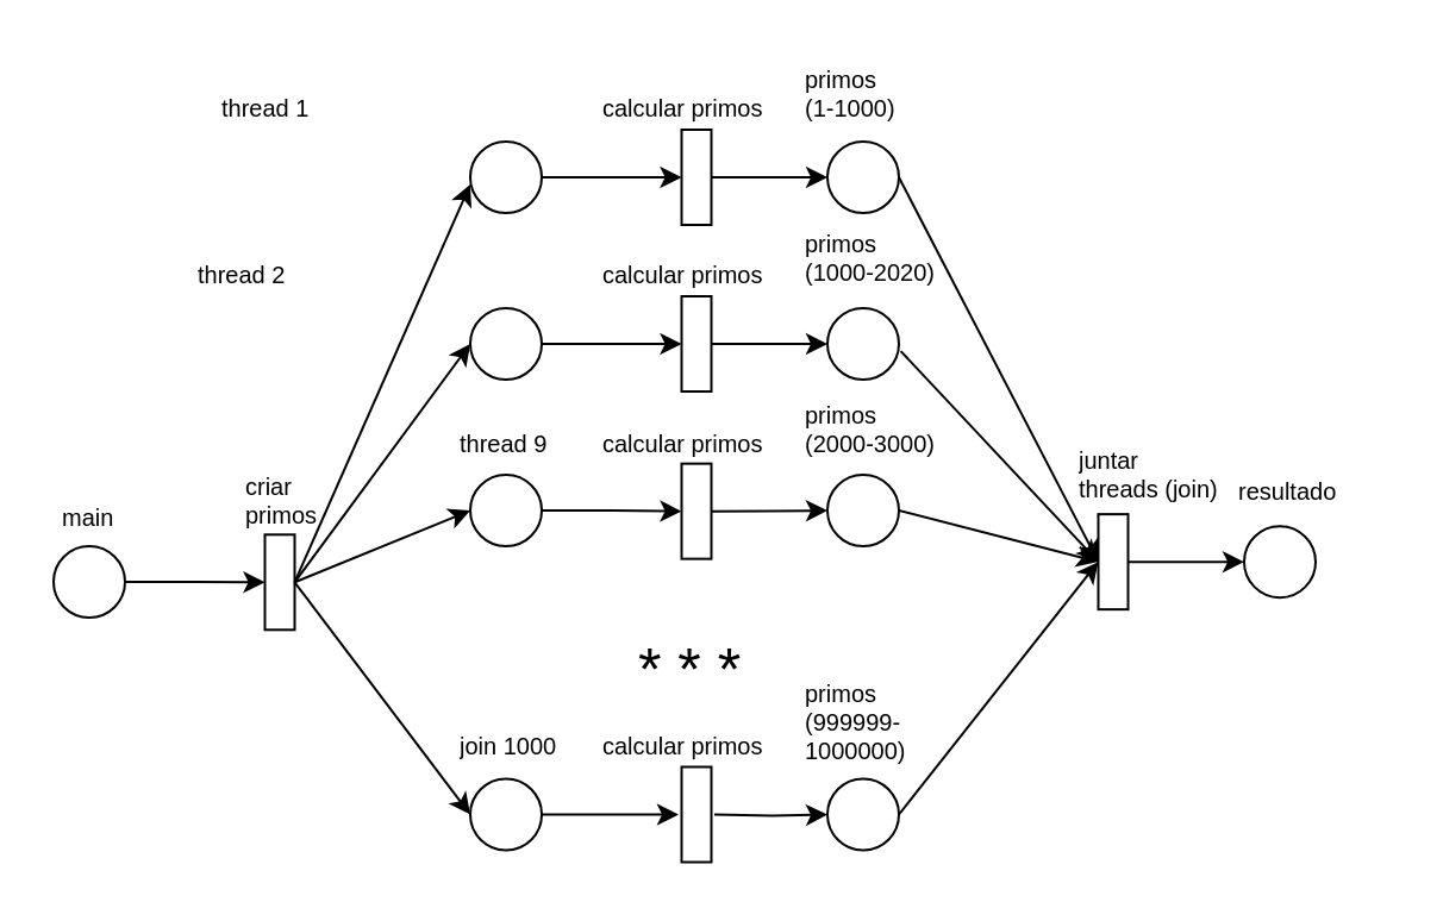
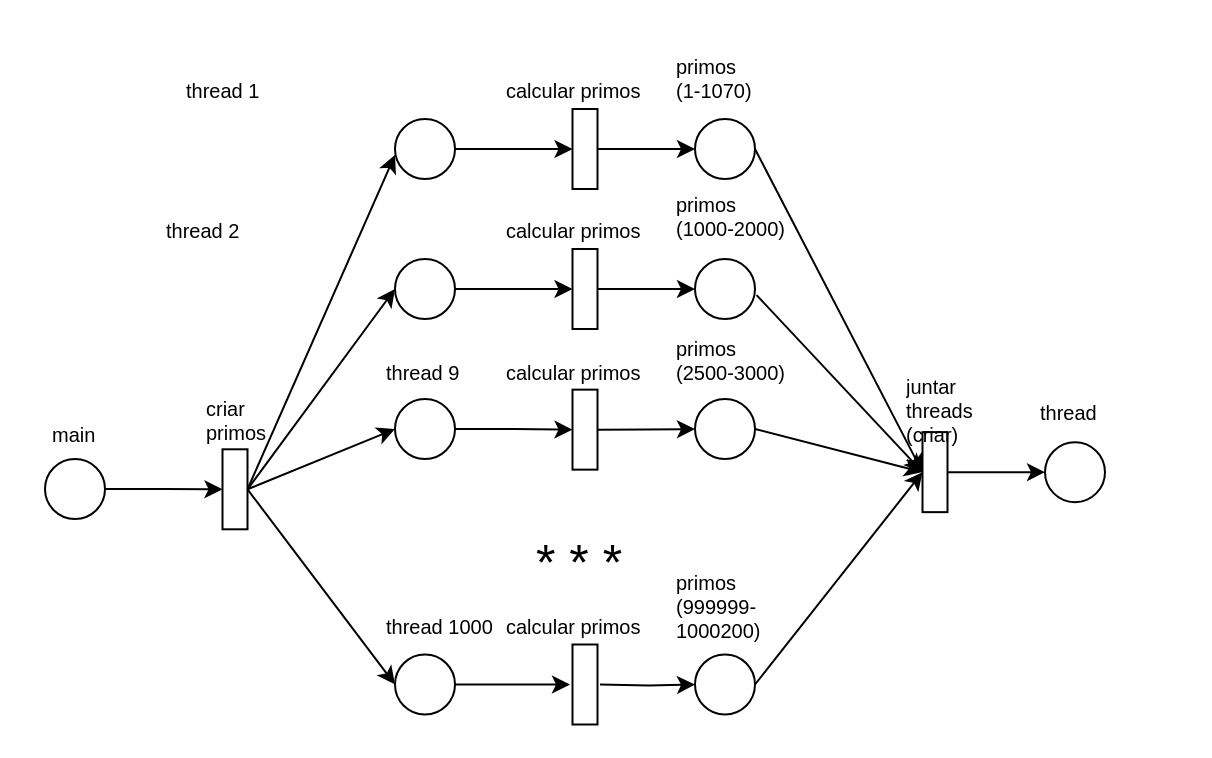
  <mxCell id="0" />
  <mxCell id="1" parent="0" />
  <mxCell id="2" style="edgeStyle=orthogonalEdgeStyle;rounded=0;orthogonalLoop=1;jettySize=auto;html=1;exitX=1;exitY=0.5;exitDx=0;exitDy=0;entryX=0.5;entryY=0;entryDx=0;entryDy=0;" edge="1" parent="1" source="3" target="4"><mxGeometry relative="1" as="geometry" /></mxCell>
  <mxCell id="3" value="" style="ellipse;whiteSpace=wrap;html=1;aspect=fixed;" vertex="1" parent="1"><mxGeometry x="22" y="229" width="30" height="30" as="geometry" /></mxCell>
  <mxCell id="4" value="" style="rounded=0;whiteSpace=wrap;html=1;rotation=-90;" vertex="1" parent="1"><mxGeometry x="97" y="237.9" width="40" height="12.5" as="geometry" /></mxCell>
  <mxCell id="5" style="edgeStyle=orthogonalEdgeStyle;rounded=0;orthogonalLoop=1;jettySize=auto;html=1;exitX=1;exitY=0.5;exitDx=0;exitDy=0;entryX=0.5;entryY=0;entryDx=0;entryDy=0;" edge="1" parent="1" source="6" target="18"><mxGeometry relative="1" as="geometry" /></mxCell>
  <mxCell id="6" value="" style="ellipse;whiteSpace=wrap;html=1;aspect=fixed;" vertex="1" parent="1"><mxGeometry x="197" y="59" width="30" height="30" as="geometry" /></mxCell>
  <mxCell id="7" style="edgeStyle=orthogonalEdgeStyle;rounded=0;orthogonalLoop=1;jettySize=auto;html=1;exitX=1;exitY=0.5;exitDx=0;exitDy=0;entryX=0.5;entryY=0;entryDx=0;entryDy=0;" edge="1" parent="1" source="8" target="20"><mxGeometry relative="1" as="geometry" /></mxCell>
  <mxCell id="8" value="" style="ellipse;whiteSpace=wrap;html=1;aspect=fixed;" vertex="1" parent="1"><mxGeometry x="197" y="129" width="30" height="30" as="geometry" /></mxCell>
  <mxCell id="9" style="edgeStyle=orthogonalEdgeStyle;rounded=0;orthogonalLoop=1;jettySize=auto;html=1;exitX=1;exitY=0.5;exitDx=0;exitDy=0;entryX=0.5;entryY=0;entryDx=0;entryDy=0;" edge="1" parent="1" source="10" target="22"><mxGeometry relative="1" as="geometry" /></mxCell>
  <mxCell id="10" value="" style="ellipse;whiteSpace=wrap;html=1;aspect=fixed;" vertex="1" parent="1"><mxGeometry x="197" y="199" width="30" height="30" as="geometry" /></mxCell>
  <mxCell id="11" value="" style="endArrow=classic;html=1;rounded=0;exitX=0.5;exitY=1;exitDx=0;exitDy=0;entryX=0;entryY=0.6;entryDx=0;entryDy=0;entryPerimeter=0;" edge="1" parent="1" source="4" target="6"><mxGeometry width="50" height="50" relative="1" as="geometry"><mxPoint x="367" y="289" as="sourcePoint" /><mxPoint x="417" y="239" as="targetPoint" /></mxGeometry></mxCell>
  <mxCell id="12" value="" style="endArrow=classic;html=1;rounded=0;exitX=0.5;exitY=1;exitDx=0;exitDy=0;entryX=0;entryY=0.5;entryDx=0;entryDy=0;" edge="1" parent="1" source="4" target="8"><mxGeometry width="50" height="50" relative="1" as="geometry"><mxPoint x="142" y="254" as="sourcePoint" /><mxPoint x="207" y="59" as="targetPoint" /></mxGeometry></mxCell>
  <mxCell id="13" value="" style="endArrow=classic;html=1;rounded=0;exitX=0.5;exitY=1;exitDx=0;exitDy=0;entryX=0;entryY=0.5;entryDx=0;entryDy=0;" edge="1" parent="1" source="4" target="10"><mxGeometry width="50" height="50" relative="1" as="geometry"><mxPoint x="142" y="254" as="sourcePoint" /><mxPoint x="207" y="114" as="targetPoint" /></mxGeometry></mxCell>
  <mxCell id="14" style="edgeStyle=orthogonalEdgeStyle;rounded=0;orthogonalLoop=1;jettySize=auto;html=1;exitX=1;exitY=0.5;exitDx=0;exitDy=0;entryX=0.5;entryY=0;entryDx=0;entryDy=0;" edge="1" parent="1" source="15"><mxGeometry relative="1" as="geometry"><mxPoint x="284.5" y="341.75" as="targetPoint" /></mxGeometry></mxCell>
  <mxCell id="15" value="" style="ellipse;whiteSpace=wrap;html=1;aspect=fixed;" vertex="1" parent="1"><mxGeometry x="197" y="326.75" width="30" height="30" as="geometry" /></mxCell>
  <mxCell id="16" value="" style="endArrow=classic;html=1;rounded=0;exitX=0.5;exitY=1;exitDx=0;exitDy=0;entryX=0;entryY=0.5;entryDx=0;entryDy=0;" edge="1" parent="1" source="4" target="15"><mxGeometry width="50" height="50" relative="1" as="geometry"><mxPoint x="142" y="254" as="sourcePoint" /><mxPoint x="207" y="174" as="targetPoint" /></mxGeometry></mxCell>
  <mxCell id="17" style="edgeStyle=orthogonalEdgeStyle;rounded=0;orthogonalLoop=1;jettySize=auto;html=1;exitX=0.5;exitY=1;exitDx=0;exitDy=0;entryX=0;entryY=0.5;entryDx=0;entryDy=0;" edge="1" parent="1" source="18" target="25"><mxGeometry relative="1" as="geometry" /></mxCell>
  <mxCell id="18" value="" style="rounded=0;whiteSpace=wrap;html=1;rotation=-90;" vertex="1" parent="1"><mxGeometry x="272" y="67.75" width="40" height="12.5" as="geometry" /></mxCell>
  <mxCell id="19" style="edgeStyle=orthogonalEdgeStyle;rounded=0;orthogonalLoop=1;jettySize=auto;html=1;exitX=0.5;exitY=1;exitDx=0;exitDy=0;entryX=0;entryY=0.5;entryDx=0;entryDy=0;" edge="1" parent="1" source="20" target="26"><mxGeometry relative="1" as="geometry" /></mxCell>
  <mxCell id="20" value="" style="rounded=0;whiteSpace=wrap;html=1;rotation=-90;" vertex="1" parent="1"><mxGeometry x="272" y="137.75" width="40" height="12.5" as="geometry" /></mxCell>
  <mxCell id="21" style="edgeStyle=orthogonalEdgeStyle;rounded=0;orthogonalLoop=1;jettySize=auto;html=1;exitX=0.5;exitY=1;exitDx=0;exitDy=0;entryX=0;entryY=0.5;entryDx=0;entryDy=0;" edge="1" parent="1" source="22" target="27"><mxGeometry relative="1" as="geometry" /></mxCell>
  <mxCell id="22" value="" style="rounded=0;whiteSpace=wrap;html=1;rotation=-90;" vertex="1" parent="1"><mxGeometry x="272" y="208.07" width="40" height="12.5" as="geometry" /></mxCell>
  <mxCell id="23" style="edgeStyle=orthogonalEdgeStyle;rounded=0;orthogonalLoop=1;jettySize=auto;html=1;exitX=0.5;exitY=1;exitDx=0;exitDy=0;entryX=0;entryY=0.5;entryDx=0;entryDy=0;" edge="1" parent="1" target="28"><mxGeometry relative="1" as="geometry"><mxPoint x="299.5" y="341.75" as="sourcePoint" /></mxGeometry></mxCell>
  <mxCell id="24" value="" style="rounded=0;whiteSpace=wrap;html=1;rotation=-90;" vertex="1" parent="1"><mxGeometry x="272" y="335.5" width="40" height="12.5" as="geometry" /></mxCell>
  <mxCell id="25" value="" style="ellipse;whiteSpace=wrap;html=1;aspect=fixed;" vertex="1" parent="1"><mxGeometry x="347" y="59" width="30" height="30" as="geometry" /></mxCell>
  <mxCell id="26" value="" style="ellipse;whiteSpace=wrap;html=1;aspect=fixed;" vertex="1" parent="1"><mxGeometry x="347" y="129" width="30" height="30" as="geometry" /></mxCell>
  <mxCell id="27" value="" style="ellipse;whiteSpace=wrap;html=1;aspect=fixed;" vertex="1" parent="1"><mxGeometry x="347" y="199" width="30" height="30" as="geometry" /></mxCell>
  <mxCell id="28" value="" style="ellipse;whiteSpace=wrap;html=1;aspect=fixed;" vertex="1" parent="1"><mxGeometry x="347" y="326.75" width="30" height="30" as="geometry" /></mxCell>
  <mxCell id="29" style="edgeStyle=orthogonalEdgeStyle;rounded=0;orthogonalLoop=1;jettySize=auto;html=1;exitX=0.5;exitY=1;exitDx=0;exitDy=0;entryX=0;entryY=0.5;entryDx=0;entryDy=0;" edge="1" parent="1" source="30" target="35"><mxGeometry relative="1" as="geometry" /></mxCell>
  <mxCell id="30" value="" style="rounded=0;whiteSpace=wrap;html=1;rotation=-90;" vertex="1" parent="1"><mxGeometry x="447" y="229.32" width="40" height="12.5" as="geometry" /></mxCell>
  <mxCell id="31" value="" style="endArrow=classic;html=1;rounded=0;exitX=1;exitY=0.5;exitDx=0;exitDy=0;entryX=0.5;entryY=0;entryDx=0;entryDy=0;" edge="1" parent="1" source="25" target="30"><mxGeometry width="50" height="50" relative="1" as="geometry"><mxPoint x="407" y="299" as="sourcePoint" /><mxPoint x="457" y="249" as="targetPoint" /></mxGeometry></mxCell>
  <mxCell id="32" value="" style="endArrow=classic;html=1;rounded=0;exitX=1.026;exitY=0.601;exitDx=0;exitDy=0;entryX=0.5;entryY=0;entryDx=0;entryDy=0;exitPerimeter=0;" edge="1" parent="1" source="26" target="30"><mxGeometry width="50" height="50" relative="1" as="geometry"><mxPoint x="417" y="84" as="sourcePoint" /><mxPoint x="492" y="254" as="targetPoint" /></mxGeometry></mxCell>
  <mxCell id="33" value="" style="endArrow=classic;html=1;rounded=0;exitX=1;exitY=0.5;exitDx=0;exitDy=0;entryX=0.5;entryY=0;entryDx=0;entryDy=0;" edge="1" parent="1" source="27" target="30"><mxGeometry width="50" height="50" relative="1" as="geometry"><mxPoint x="418" y="149" as="sourcePoint" /><mxPoint x="457" y="249" as="targetPoint" /></mxGeometry></mxCell>
  <mxCell id="34" value="" style="endArrow=classic;html=1;rounded=0;exitX=1;exitY=0.5;exitDx=0;exitDy=0;entryX=0.5;entryY=0;entryDx=0;entryDy=0;" edge="1" parent="1" source="28" target="30"><mxGeometry width="50" height="50" relative="1" as="geometry"><mxPoint x="417" y="204" as="sourcePoint" /><mxPoint x="492" y="254" as="targetPoint" /></mxGeometry></mxCell>
  <mxCell id="35" value="" style="ellipse;whiteSpace=wrap;html=1;aspect=fixed;" vertex="1" parent="1"><mxGeometry x="522" y="220.57" width="30" height="30" as="geometry" /></mxCell>
  <mxCell id="36" value="main" style="text;strokeColor=none;fillColor=none;align=left;verticalAlign=top;spacingLeft=4;spacingRight=4;overflow=hidden;rotatable=0;points=[[0,0.5],[1,0.5]];portConstraint=eastwest;whiteSpace=wrap;html=1;fontSize=10;" vertex="1" parent="1"><mxGeometry x="20" y="205.25" width="40" height="26" as="geometry" /></mxCell>
  <mxCell id="37" value="&lt;div style=&quot;font-size: 10px;&quot;&gt;thread 1&lt;/div&gt;&lt;div style=&quot;font-size: 10px;&quot;&gt;&lt;br&gt;&lt;/div&gt;" style="text;strokeColor=none;fillColor=none;align=left;verticalAlign=top;spacingLeft=4;spacingRight=4;overflow=hidden;rotatable=0;points=[[0,0.5],[1,0.5]];portConstraint=eastwest;whiteSpace=wrap;html=1;" vertex="1" parent="1"><mxGeometry x="87" y="33" width="50" height="26" as="geometry" /></mxCell>
  <mxCell id="38" value="thread 2 " style="text;strokeColor=none;fillColor=none;align=left;verticalAlign=top;spacingLeft=4;spacingRight=4;overflow=hidden;rotatable=0;points=[[0,0.5],[1,0.5]];portConstraint=eastwest;whiteSpace=wrap;html=1;fontSize=10;" vertex="1" parent="1"><mxGeometry x="77" y="103" width="50" height="26" as="geometry" /></mxCell>
  <mxCell id="39" value="thread 9" style="text;strokeColor=none;fillColor=none;align=left;verticalAlign=top;spacingLeft=4;spacingRight=4;overflow=hidden;rotatable=0;points=[[0,0.5],[1,0.5]];portConstraint=eastwest;whiteSpace=wrap;html=1;fontSize=10;" vertex="1" parent="1"><mxGeometry x="187" y="174" width="50" height="26" as="geometry" /></mxCell>
- <mxCell id="40" value="join 1000" style="text;strokeColor=none;fillColor=none;align=left;verticalAlign=top;spacingLeft=4;spacingRight=4;overflow=hidden;rotatable=0;points=[[0,0.5],[1,0.5]];portConstraint=eastwest;whiteSpace=wrap;html=1;fontSize=10;" vertex="1" parent="1"><mxGeometry x="187" y="300.5" width="70" height="26" as="geometry" /></mxCell>
+ <mxCell id="40" value="thread 1000" style="text;strokeColor=none;fillColor=none;align=left;verticalAlign=top;spacingLeft=4;spacingRight=4;overflow=hidden;rotatable=0;points=[[0,0.5],[1,0.5]];portConstraint=eastwest;whiteSpace=wrap;html=1;fontSize=10;" vertex="1" parent="1"><mxGeometry x="187" y="300.5" width="70" height="26" as="geometry" /></mxCell>
  <mxCell id="41" value="&lt;div style=&quot;font-size: 10px;&quot;&gt;calcular primos&lt;br&gt;&lt;/div&gt;" style="text;strokeColor=none;fillColor=none;align=left;verticalAlign=top;spacingLeft=4;spacingRight=4;overflow=hidden;rotatable=0;points=[[0,0.5],[1,0.5]];portConstraint=eastwest;whiteSpace=wrap;html=1;" vertex="1" parent="1"><mxGeometry x="247" y="33" width="90" height="26" as="geometry" /></mxCell>
  <mxCell id="42" value="&lt;div style=&quot;font-size: 10px;&quot;&gt;calcular primos&lt;br&gt;&lt;/div&gt;&lt;div style=&quot;font-size: 10px;&quot;&gt;&lt;br&gt;&lt;/div&gt;" style="text;strokeColor=none;fillColor=none;align=left;verticalAlign=top;spacingLeft=4;spacingRight=4;overflow=hidden;rotatable=0;points=[[0,0.5],[1,0.5]];portConstraint=eastwest;whiteSpace=wrap;html=1;" vertex="1" parent="1"><mxGeometry x="247" y="103" width="90" height="26" as="geometry" /></mxCell>
  <mxCell id="43" value="&lt;div style=&quot;font-size: 10px;&quot;&gt;calcular primos&lt;br&gt;&lt;/div&gt;&lt;div style=&quot;font-size: 10px;&quot;&gt;&lt;br&gt;&lt;/div&gt;" style="text;strokeColor=none;fillColor=none;align=left;verticalAlign=top;spacingLeft=4;spacingRight=4;overflow=hidden;rotatable=0;points=[[0,0.5],[1,0.5]];portConstraint=eastwest;whiteSpace=wrap;html=1;" vertex="1" parent="1"><mxGeometry x="247" y="174" width="90" height="26" as="geometry" /></mxCell>
  <mxCell id="44" value="&lt;div style=&quot;font-size: 10px;&quot;&gt;calcular primos&lt;br&gt;&lt;/div&gt;&lt;div style=&quot;font-size: 10px;&quot;&gt;&lt;br&gt;&lt;/div&gt;" style="text;strokeColor=none;fillColor=none;align=left;verticalAlign=top;spacingLeft=4;spacingRight=4;overflow=hidden;rotatable=0;points=[[0,0.5],[1,0.5]];portConstraint=eastwest;whiteSpace=wrap;html=1;" vertex="1" parent="1"><mxGeometry x="247" y="300.75" width="80" height="26" as="geometry" /></mxCell>
- <mxCell id="45" value="&lt;div style=&quot;font-size: 10px;&quot;&gt;primos&lt;/div&gt;&lt;div style=&quot;font-size: 10px;&quot;&gt;(1-1000)&lt;br&gt;&lt;/div&gt;&lt;div style=&quot;font-size: 10px;&quot;&gt;&lt;br&gt;&lt;/div&gt;" style="text;strokeColor=none;fillColor=none;align=left;verticalAlign=top;spacingLeft=4;spacingRight=4;overflow=hidden;rotatable=0;points=[[0,0.5],[1,0.5]];portConstraint=eastwest;whiteSpace=wrap;html=1;" vertex="1" parent="1"><mxGeometry x="332" y="20.5" width="50" height="51" as="geometry" /></mxCell>
- <mxCell id="46" value="&lt;div style=&quot;font-size: 10px;&quot;&gt;primos (1000-2020)&lt;br&gt;&lt;/div&gt;&lt;div style=&quot;font-size: 10px;&quot;&gt;&lt;br&gt;&lt;/div&gt;" style="text;strokeColor=none;fillColor=none;align=left;verticalAlign=top;spacingLeft=4;spacingRight=4;overflow=hidden;rotatable=0;points=[[0,0.5],[1,0.5]];portConstraint=eastwest;whiteSpace=wrap;html=1;" vertex="1" parent="1"><mxGeometry x="332" y="89.5" width="70" height="35" as="geometry" /></mxCell>
- <mxCell id="47" value="&lt;div style=&quot;font-size: 10px;&quot;&gt;primos&lt;/div&gt;&lt;div style=&quot;font-size: 10px;&quot;&gt;(2000-3000)&lt;br&gt;&lt;/div&gt;&lt;div style=&quot;font-size: 10px;&quot;&gt;&lt;br&gt;&lt;/div&gt;" style="text;strokeColor=none;fillColor=none;align=left;verticalAlign=top;spacingLeft=4;spacingRight=4;overflow=hidden;rotatable=0;points=[[0,0.5],[1,0.5]];portConstraint=eastwest;whiteSpace=wrap;html=1;" vertex="1" parent="1"><mxGeometry x="332" y="162.32" width="65" height="42.93" as="geometry" /></mxCell>
- <mxCell id="48" value="&lt;div style=&quot;font-size: 10px;&quot;&gt;primos (999999-&lt;/div&gt;&lt;div style=&quot;font-size: 10px;&quot;&gt;1000000)&lt;br&gt;&lt;/div&gt;&lt;div style=&quot;font-size: 10px;&quot;&gt;&lt;br&gt;&lt;/div&gt;" style="text;strokeColor=none;fillColor=none;align=left;verticalAlign=top;spacingLeft=4;spacingRight=4;overflow=hidden;rotatable=0;points=[[0,0.5],[1,0.5]];portConstraint=eastwest;whiteSpace=wrap;html=1;" vertex="1" parent="1"><mxGeometry x="332" y="279" width="65" height="69" as="geometry" /></mxCell>
+ <mxCell id="45" value="&lt;div style=&quot;font-size: 10px;&quot;&gt;primos&lt;/div&gt;&lt;div style=&quot;font-size: 10px;&quot;&gt;(1-1070)&lt;br&gt;&lt;/div&gt;&lt;div style=&quot;font-size: 10px;&quot;&gt;&lt;br&gt;&lt;/div&gt;" style="text;strokeColor=none;fillColor=none;align=left;verticalAlign=top;spacingLeft=4;spacingRight=4;overflow=hidden;rotatable=0;points=[[0,0.5],[1,0.5]];portConstraint=eastwest;whiteSpace=wrap;html=1;" vertex="1" parent="1"><mxGeometry x="332" y="20.5" width="50" height="51" as="geometry" /></mxCell>
+ <mxCell id="46" value="&lt;div style=&quot;font-size: 10px;&quot;&gt;primos (1000-2000)&lt;br&gt;&lt;/div&gt;&lt;div style=&quot;font-size: 10px;&quot;&gt;&lt;br&gt;&lt;/div&gt;" style="text;strokeColor=none;fillColor=none;align=left;verticalAlign=top;spacingLeft=4;spacingRight=4;overflow=hidden;rotatable=0;points=[[0,0.5],[1,0.5]];portConstraint=eastwest;whiteSpace=wrap;html=1;" vertex="1" parent="1"><mxGeometry x="332" y="89.5" width="70" height="35" as="geometry" /></mxCell>
+ <mxCell id="47" value="&lt;div style=&quot;font-size: 10px;&quot;&gt;primos&lt;/div&gt;&lt;div style=&quot;font-size: 10px;&quot;&gt;(2500-3000)&lt;br&gt;&lt;/div&gt;&lt;div style=&quot;font-size: 10px;&quot;&gt;&lt;br&gt;&lt;/div&gt;" style="text;strokeColor=none;fillColor=none;align=left;verticalAlign=top;spacingLeft=4;spacingRight=4;overflow=hidden;rotatable=0;points=[[0,0.5],[1,0.5]];portConstraint=eastwest;whiteSpace=wrap;html=1;" vertex="1" parent="1"><mxGeometry x="332" y="162.32" width="65" height="42.93" as="geometry" /></mxCell>
+ <mxCell id="48" value="&lt;div style=&quot;font-size: 10px;&quot;&gt;primos (999999-&lt;/div&gt;&lt;div style=&quot;font-size: 10px;&quot;&gt;1000200)&lt;br&gt;&lt;/div&gt;&lt;div style=&quot;font-size: 10px;&quot;&gt;&lt;br&gt;&lt;/div&gt;" style="text;strokeColor=none;fillColor=none;align=left;verticalAlign=top;spacingLeft=4;spacingRight=4;overflow=hidden;rotatable=0;points=[[0,0.5],[1,0.5]];portConstraint=eastwest;whiteSpace=wrap;html=1;" vertex="1" parent="1"><mxGeometry x="332" y="279" width="65" height="69" as="geometry" /></mxCell>
  <mxCell id="49" value="&lt;div style=&quot;font-size: 25px;&quot;&gt;* * *&lt;br&gt;&lt;/div&gt;&lt;div style=&quot;font-size: 10px;&quot;&gt;&lt;br&gt;&lt;/div&gt;" style="text;strokeColor=none;fillColor=none;align=left;verticalAlign=top;spacingLeft=4;spacingRight=4;overflow=hidden;rotatable=0;points=[[0,0.5],[1,0.5]];portConstraint=eastwest;whiteSpace=wrap;html=1;" vertex="1" parent="1"><mxGeometry x="262" y="259" width="60" height="30" as="geometry" /></mxCell>
  <mxCell id="50" value="criar primos" style="text;strokeColor=none;fillColor=none;align=left;verticalAlign=top;spacingLeft=4;spacingRight=4;overflow=hidden;rotatable=0;points=[[0,0.5],[1,0.5]];portConstraint=eastwest;whiteSpace=wrap;html=1;fontSize=10;" vertex="1" parent="1"><mxGeometry x="97" y="192.07" width="50" height="49.75" as="geometry" /></mxCell>
- <mxCell id="51" value="juntar threads (join)" style="text;strokeColor=none;fillColor=none;align=left;verticalAlign=top;spacingLeft=4;spacingRight=4;overflow=hidden;rotatable=0;points=[[0,0.5],[1,0.5]];portConstraint=eastwest;whiteSpace=wrap;html=1;fontSize=10;" vertex="1" parent="1"><mxGeometry x="447" y="180.82" width="70" height="39.75" as="geometry" /></mxCell>
- <mxCell id="52" value="resultado" style="text;strokeColor=none;fillColor=none;align=left;verticalAlign=top;spacingLeft=4;spacingRight=4;overflow=hidden;rotatable=0;points=[[0,0.5],[1,0.5]];portConstraint=eastwest;whiteSpace=wrap;html=1;fontSize=10;" vertex="1" parent="1"><mxGeometry x="514" y="194.39" width="70" height="28.18" as="geometry" /></mxCell>
+ <mxCell id="51" value="juntar threads (criar)" style="text;strokeColor=none;fillColor=none;align=left;verticalAlign=top;spacingLeft=4;spacingRight=4;overflow=hidden;rotatable=0;points=[[0,0.5],[1,0.5]];portConstraint=eastwest;whiteSpace=wrap;html=1;fontSize=10;" vertex="1" parent="1"><mxGeometry x="447" y="180.82" width="70" height="39.75" as="geometry" /></mxCell>
+ <mxCell id="52" value="thread" style="text;strokeColor=none;fillColor=none;align=left;verticalAlign=top;spacingLeft=4;spacingRight=4;overflow=hidden;rotatable=0;points=[[0,0.5],[1,0.5]];portConstraint=eastwest;whiteSpace=wrap;html=1;fontSize=10;" vertex="1" parent="1"><mxGeometry x="514" y="194.39" width="70" height="28.18" as="geometry" /></mxCell>
